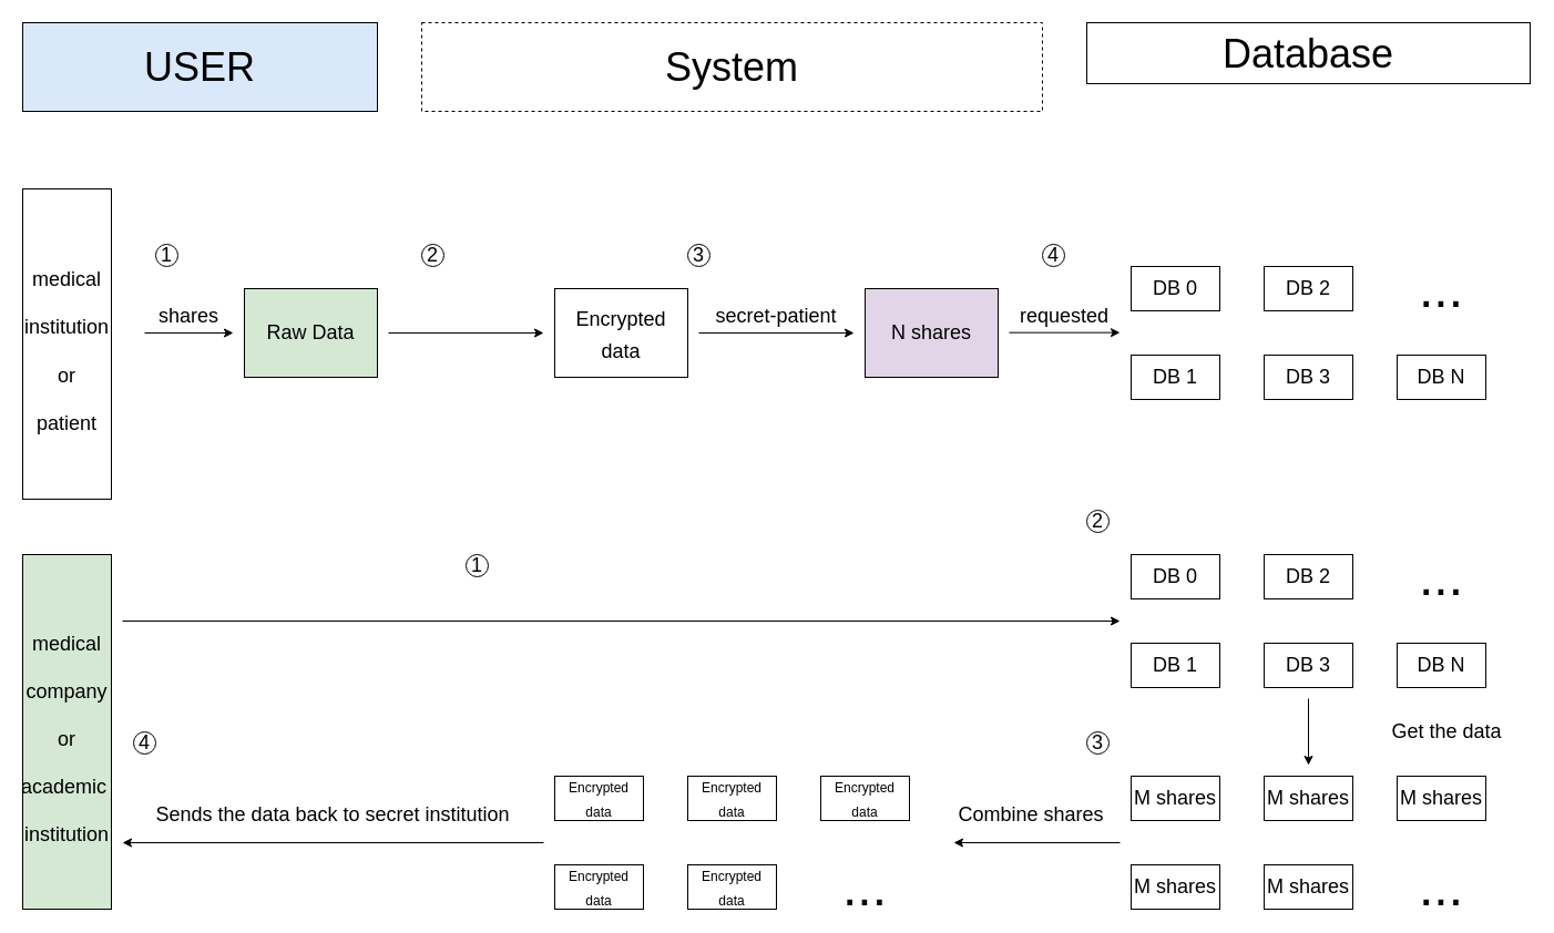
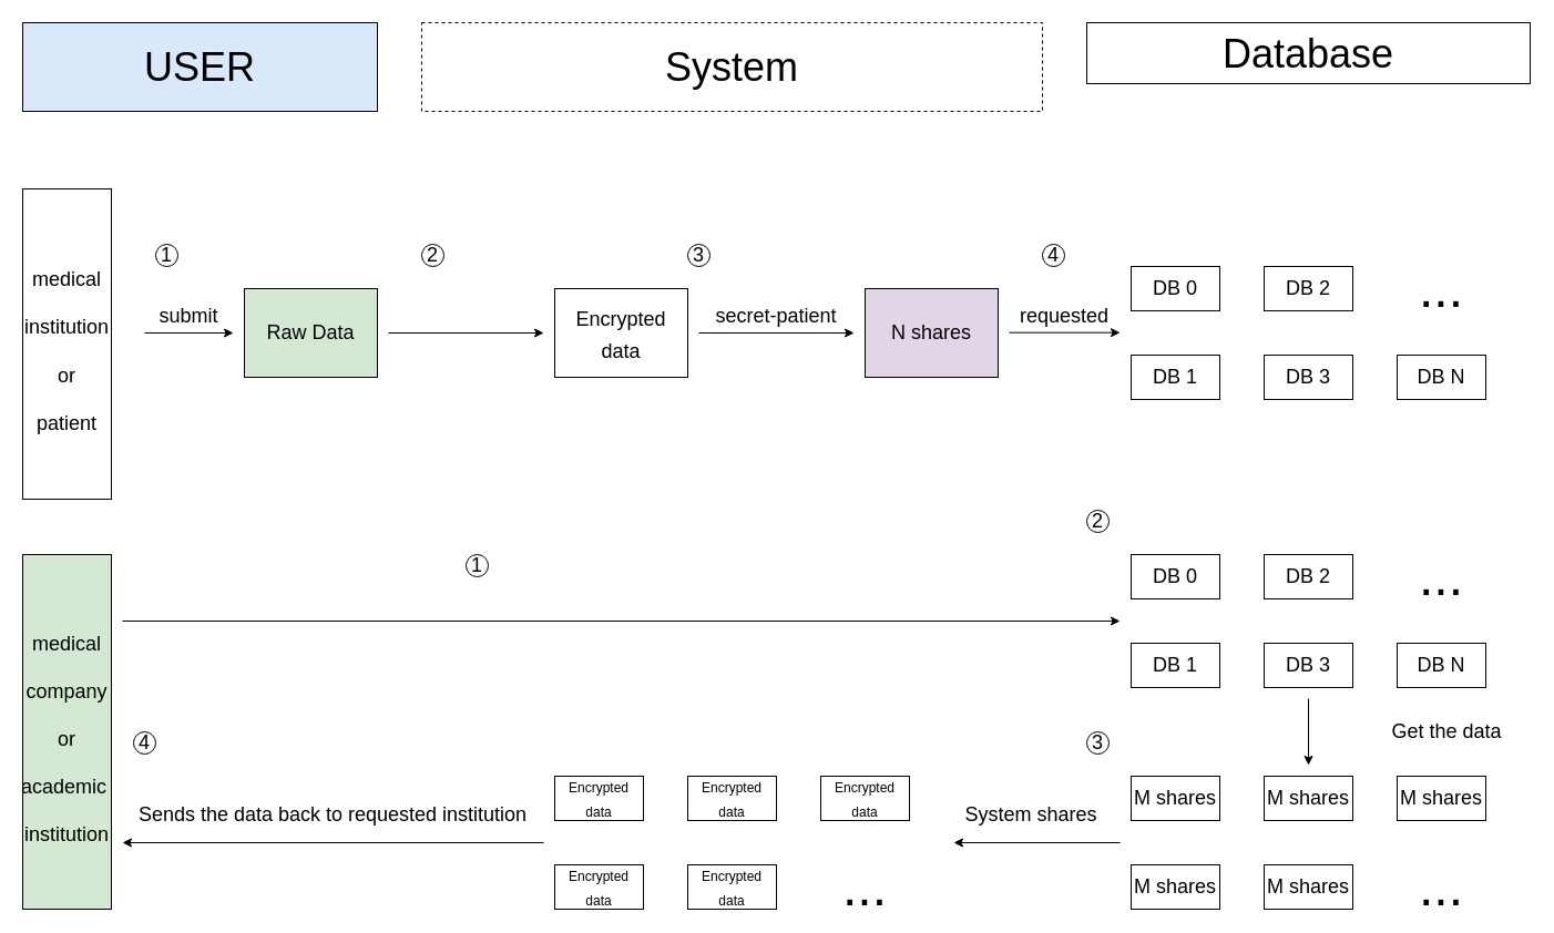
  <mxCell id="0" />
  <mxCell id="1" parent="0" />
  <mxCell id="2" value="&lt;font style=&quot;font-size: 36px;&quot;&gt;USER&lt;/font&gt;" style="rounded=0;whiteSpace=wrap;html=1;fillColor=#dae8fc;" vertex="1" parent="1"><mxGeometry x="20" y="20" width="320" height="80" as="geometry" /></mxCell>
  <mxCell id="3" value="&lt;span style=&quot;font-size: 36px;&quot;&gt;System&lt;/span&gt;" style="rounded=0;whiteSpace=wrap;html=1;dashed=1;" vertex="1" parent="1"><mxGeometry x="380" y="20" width="560" height="80" as="geometry" /></mxCell>
  <mxCell id="4" value="&lt;span style=&quot;font-size: 36px;&quot;&gt;Database&lt;/span&gt;" style="rounded=0;whiteSpace=wrap;html=1;" vertex="1" parent="1"><mxGeometry x="980" y="20" width="400" height="55" as="geometry" /></mxCell>
  <mxCell id="5" value="&lt;font style=&quot;font-size: 18px;&quot;&gt;medical institution&lt;br&gt;or&lt;br&gt;patient&lt;/font&gt;" style="rounded=0;whiteSpace=wrap;html=1;fontSize=36;" vertex="1" parent="1"><mxGeometry x="20" y="170" width="80" height="280" as="geometry" /></mxCell>
  <mxCell id="6" value="&lt;font style=&quot;font-size: 18px;&quot;&gt;Raw Data&lt;/font&gt;" style="rounded=0;whiteSpace=wrap;html=1;fontSize=18;fillColor=#d5e8d4;" vertex="1" parent="1"><mxGeometry x="220" y="260" width="120" height="80" as="geometry" /></mxCell>
  <mxCell id="7" value="&lt;font style=&quot;font-size: 18px;&quot;&gt;Encrypted data&lt;/font&gt;" style="rounded=0;whiteSpace=wrap;html=1;fontSize=24;" vertex="1" parent="1"><mxGeometry x="500" y="260" width="120" height="80" as="geometry" /></mxCell>
  <mxCell id="8" value="" style="endArrow=classic;html=1;rounded=0;fontSize=18;" edge="1" parent="1"><mxGeometry width="50" height="50" relative="1" as="geometry"><mxPoint x="130" y="300" as="sourcePoint" /><mxPoint x="210" y="300" as="targetPoint" /></mxGeometry></mxCell>
  <mxCell id="9" value="N shares" style="rounded=0;whiteSpace=wrap;html=1;fontSize=18;fillColor=#e1d5e7;" vertex="1" parent="1"><mxGeometry x="780" y="260" width="120" height="80" as="geometry" /></mxCell>
  <mxCell id="10" value="" style="endArrow=classic;html=1;rounded=0;fontSize=18;" edge="1" parent="1"><mxGeometry width="50" height="50" relative="1" as="geometry"><mxPoint x="350" y="300" as="sourcePoint" /><mxPoint x="490" y="300" as="targetPoint" /></mxGeometry></mxCell>
  <mxCell id="11" value="" style="endArrow=classic;html=1;rounded=0;fontSize=18;" edge="1" parent="1"><mxGeometry width="50" height="50" relative="1" as="geometry"><mxPoint x="630" y="300" as="sourcePoint" /><mxPoint x="770" y="300" as="targetPoint" /></mxGeometry></mxCell>
  <mxCell id="12" value="secret-patient" style="text;html=1;strokeColor=none;fillColor=none;align=center;verticalAlign=middle;whiteSpace=wrap;rounded=0;fontSize=18;" vertex="1" parent="1"><mxGeometry x="630" y="270" width="140" height="30" as="geometry" /></mxCell>
  <mxCell id="13" value="DB 0" style="rounded=0;whiteSpace=wrap;html=1;fontSize=18;" vertex="1" parent="1"><mxGeometry x="1020" y="240" width="80" height="40" as="geometry" /></mxCell>
  <mxCell id="14" value="DB 1" style="rounded=0;whiteSpace=wrap;html=1;fontSize=18;" vertex="1" parent="1"><mxGeometry x="1020" y="320" width="80" height="40" as="geometry" /></mxCell>
  <mxCell id="15" value="DB 2" style="rounded=0;whiteSpace=wrap;html=1;fontSize=18;" vertex="1" parent="1"><mxGeometry x="1140" y="240" width="80" height="40" as="geometry" /></mxCell>
  <mxCell id="16" value="&lt;font style=&quot;font-size: 48px;&quot;&gt;...&lt;/font&gt;" style="text;html=1;strokeColor=none;fillColor=none;align=center;verticalAlign=middle;whiteSpace=wrap;rounded=0;fontSize=18;" vertex="1" parent="1"><mxGeometry x="1260" y="245" width="80" height="30" as="geometry" /></mxCell>
  <mxCell id="17" value="" style="endArrow=classic;html=1;rounded=0;fontSize=18;" edge="1" parent="1"><mxGeometry width="50" height="50" relative="1" as="geometry"><mxPoint x="910" y="299.66" as="sourcePoint" /><mxPoint x="1010" y="299.66" as="targetPoint" /></mxGeometry></mxCell>
  <mxCell id="18" value="DB 3" style="rounded=0;whiteSpace=wrap;html=1;fontSize=18;" vertex="1" parent="1"><mxGeometry x="1140" y="320" width="80" height="40" as="geometry" /></mxCell>
  <mxCell id="19" value="DB N" style="rounded=0;whiteSpace=wrap;html=1;fontSize=18;" vertex="1" parent="1"><mxGeometry x="1260" y="320" width="80" height="40" as="geometry" /></mxCell>
- <mxCell id="20" value="shares" style="text;html=1;strokeColor=none;fillColor=none;align=center;verticalAlign=middle;whiteSpace=wrap;rounded=0;fontSize=18;" vertex="1" parent="1"><mxGeometry x="140" y="270" width="60" height="30" as="geometry" /></mxCell>
+ <mxCell id="20" value="submit" style="text;html=1;strokeColor=none;fillColor=none;align=center;verticalAlign=middle;whiteSpace=wrap;rounded=0;fontSize=18;" vertex="1" parent="1"><mxGeometry x="140" y="270" width="60" height="30" as="geometry" /></mxCell>
  <mxCell id="21" value="1" style="ellipse;whiteSpace=wrap;html=1;aspect=fixed;fontSize=18;" vertex="1" parent="1"><mxGeometry x="140" y="220" width="20" height="20" as="geometry" /></mxCell>
  <mxCell id="22" value="2" style="ellipse;whiteSpace=wrap;html=1;aspect=fixed;fontSize=18;" vertex="1" parent="1"><mxGeometry x="380" y="220" width="20" height="20" as="geometry" /></mxCell>
  <mxCell id="23" value="3" style="ellipse;whiteSpace=wrap;html=1;aspect=fixed;fontSize=18;" vertex="1" parent="1"><mxGeometry x="620" y="220" width="20" height="20" as="geometry" /></mxCell>
  <mxCell id="24" value="4" style="ellipse;whiteSpace=wrap;html=1;aspect=fixed;fontSize=18;" vertex="1" parent="1"><mxGeometry x="940" y="220" width="20" height="20" as="geometry" /></mxCell>
  <mxCell id="25" value="requested" style="text;html=1;strokeColor=none;fillColor=none;align=center;verticalAlign=middle;whiteSpace=wrap;rounded=0;fontSize=18;" vertex="1" parent="1"><mxGeometry x="910" y="270" width="100" height="30" as="geometry" /></mxCell>
  <mxCell id="26" value="DB 0" style="rounded=0;whiteSpace=wrap;html=1;fontSize=18;" vertex="1" parent="1"><mxGeometry x="1020" y="500" width="80" height="40" as="geometry" /></mxCell>
  <mxCell id="27" value="DB 1" style="rounded=0;whiteSpace=wrap;html=1;fontSize=18;" vertex="1" parent="1"><mxGeometry x="1020" y="580" width="80" height="40" as="geometry" /></mxCell>
  <mxCell id="28" value="DB 2" style="rounded=0;whiteSpace=wrap;html=1;fontSize=18;" vertex="1" parent="1"><mxGeometry x="1140" y="500" width="80" height="40" as="geometry" /></mxCell>
  <mxCell id="29" value="&lt;font style=&quot;font-size: 48px;&quot;&gt;...&lt;/font&gt;" style="text;html=1;strokeColor=none;fillColor=none;align=center;verticalAlign=middle;whiteSpace=wrap;rounded=0;fontSize=18;" vertex="1" parent="1"><mxGeometry x="1260" y="505" width="80" height="30" as="geometry" /></mxCell>
  <mxCell id="30" value="DB 3" style="rounded=0;whiteSpace=wrap;html=1;fontSize=18;" vertex="1" parent="1"><mxGeometry x="1140" y="580" width="80" height="40" as="geometry" /></mxCell>
  <mxCell id="31" value="DB N" style="rounded=0;whiteSpace=wrap;html=1;fontSize=18;" vertex="1" parent="1"><mxGeometry x="1260" y="580" width="80" height="40" as="geometry" /></mxCell>
  <mxCell id="32" value="&lt;span style=&quot;font-size: 18px;&quot;&gt;medical company&lt;br&gt;or academic&amp;nbsp;&lt;br&gt;institution&lt;br&gt;&lt;/span&gt;" style="rounded=0;whiteSpace=wrap;html=1;fontSize=36;fillColor=#d5e8d4;" vertex="1" parent="1"><mxGeometry x="20" y="500" width="80" height="320" as="geometry" /></mxCell>
  <mxCell id="33" value="" style="endArrow=classic;html=1;rounded=0;fontSize=48;" edge="1" parent="1"><mxGeometry width="50" height="50" relative="1" as="geometry"><mxPoint x="110" y="560" as="sourcePoint" /><mxPoint x="1010" y="560" as="targetPoint" /></mxGeometry></mxCell>
  <mxCell id="34" value="" style="endArrow=classic;html=1;rounded=0;fontSize=18;" edge="1" parent="1"><mxGeometry width="50" height="50" relative="1" as="geometry"><mxPoint x="1180" y="630" as="sourcePoint" /><mxPoint x="1180" y="690" as="targetPoint" /></mxGeometry></mxCell>
  <mxCell id="35" value="M shares" style="rounded=0;whiteSpace=wrap;html=1;fontSize=18;" vertex="1" parent="1"><mxGeometry x="1020" y="700" width="80" height="40" as="geometry" /></mxCell>
  <mxCell id="36" value="M shares" style="rounded=0;whiteSpace=wrap;html=1;fontSize=18;" vertex="1" parent="1"><mxGeometry x="1140" y="700" width="80" height="40" as="geometry" /></mxCell>
  <mxCell id="37" value="M shares" style="rounded=0;whiteSpace=wrap;html=1;fontSize=18;" vertex="1" parent="1"><mxGeometry x="1260" y="700" width="80" height="40" as="geometry" /></mxCell>
  <mxCell id="38" value="M shares" style="rounded=0;whiteSpace=wrap;html=1;fontSize=18;" vertex="1" parent="1"><mxGeometry x="1020" y="780" width="80" height="40" as="geometry" /></mxCell>
  <mxCell id="39" value="M shares" style="rounded=0;whiteSpace=wrap;html=1;fontSize=18;" vertex="1" parent="1"><mxGeometry x="1140" y="780" width="80" height="40" as="geometry" /></mxCell>
  <mxCell id="40" value="&lt;font style=&quot;font-size: 48px;&quot;&gt;...&lt;/font&gt;" style="text;html=1;strokeColor=none;fillColor=none;align=center;verticalAlign=middle;whiteSpace=wrap;rounded=0;fontSize=18;" vertex="1" parent="1"><mxGeometry x="1260" y="780" width="80" height="40" as="geometry" /></mxCell>
  <mxCell id="41" value="Get the data" style="text;html=1;strokeColor=none;fillColor=none;align=center;verticalAlign=middle;whiteSpace=wrap;rounded=0;fontSize=18;" vertex="1" parent="1"><mxGeometry x="1250" y="645" width="110" height="30" as="geometry" /></mxCell>
  <mxCell id="42" value="" style="endArrow=classic;html=1;rounded=0;fontSize=18;" edge="1" parent="1"><mxGeometry width="50" height="50" relative="1" as="geometry"><mxPoint x="1010" y="760" as="sourcePoint" /><mxPoint x="860" y="760" as="targetPoint" /></mxGeometry></mxCell>
- <mxCell id="43" value="Combine shares" style="text;html=1;strokeColor=none;fillColor=none;align=center;verticalAlign=middle;whiteSpace=wrap;rounded=0;fontSize=18;" vertex="1" parent="1"><mxGeometry x="860" y="720" width="140" height="30" as="geometry" /></mxCell>
+ <mxCell id="43" value="System shares" style="text;html=1;strokeColor=none;fillColor=none;align=center;verticalAlign=middle;whiteSpace=wrap;rounded=0;fontSize=18;" vertex="1" parent="1"><mxGeometry x="860" y="720" width="140" height="30" as="geometry" /></mxCell>
  <mxCell id="44" value="&lt;font style=&quot;font-size: 12px;&quot;&gt;Encrypted data&lt;/font&gt;" style="rounded=0;whiteSpace=wrap;html=1;fontSize=18;" vertex="1" parent="1"><mxGeometry x="500" y="700" width="80" height="40" as="geometry" /></mxCell>
  <mxCell id="45" value="&lt;font style=&quot;font-size: 12px;&quot;&gt;Encrypted data&lt;/font&gt;" style="rounded=0;whiteSpace=wrap;html=1;fontSize=18;" vertex="1" parent="1"><mxGeometry x="620" y="700" width="80" height="40" as="geometry" /></mxCell>
  <mxCell id="46" value="&lt;font style=&quot;font-size: 12px;&quot;&gt;Encrypted data&lt;/font&gt;" style="rounded=0;whiteSpace=wrap;html=1;fontSize=18;" vertex="1" parent="1"><mxGeometry x="740" y="700" width="80" height="40" as="geometry" /></mxCell>
  <mxCell id="47" value="&lt;font style=&quot;font-size: 12px;&quot;&gt;Encrypted data&lt;/font&gt;" style="rounded=0;whiteSpace=wrap;html=1;fontSize=18;" vertex="1" parent="1"><mxGeometry x="500" y="780" width="80" height="40" as="geometry" /></mxCell>
  <mxCell id="48" value="&lt;font style=&quot;font-size: 12px;&quot;&gt;Encrypted data&lt;/font&gt;" style="rounded=0;whiteSpace=wrap;html=1;fontSize=18;" vertex="1" parent="1"><mxGeometry x="620" y="780" width="80" height="40" as="geometry" /></mxCell>
  <mxCell id="49" value="&lt;font style=&quot;font-size: 48px;&quot;&gt;...&lt;/font&gt;" style="text;html=1;strokeColor=none;fillColor=none;align=center;verticalAlign=middle;whiteSpace=wrap;rounded=0;fontSize=18;" vertex="1" parent="1"><mxGeometry x="740" y="780" width="80" height="40" as="geometry" /></mxCell>
  <mxCell id="50" value="" style="endArrow=classic;html=1;rounded=0;fontSize=12;" edge="1" parent="1"><mxGeometry width="50" height="50" relative="1" as="geometry"><mxPoint x="490" y="760" as="sourcePoint" /><mxPoint x="110" y="760" as="targetPoint" /></mxGeometry></mxCell>
- <mxCell id="51" value="&lt;font style=&quot;font-size: 18px;&quot;&gt;Sends the data back to secret institution&lt;/font&gt;" style="text;html=1;strokeColor=none;fillColor=none;align=center;verticalAlign=middle;whiteSpace=wrap;rounded=0;fontSize=12;" vertex="1" parent="1"><mxGeometry x="110" y="715" width="380" height="40" as="geometry" /></mxCell>
+ <mxCell id="51" value="&lt;font style=&quot;font-size: 18px;&quot;&gt;Sends the data back to requested institution&lt;/font&gt;" style="text;html=1;strokeColor=none;fillColor=none;align=center;verticalAlign=middle;whiteSpace=wrap;rounded=0;fontSize=12;" vertex="1" parent="1"><mxGeometry x="110" y="715" width="380" height="40" as="geometry" /></mxCell>
  <mxCell id="52" value="1" style="ellipse;whiteSpace=wrap;html=1;aspect=fixed;fontSize=18;" vertex="1" parent="1"><mxGeometry x="420" y="500" width="20" height="20" as="geometry" /></mxCell>
  <mxCell id="53" value="2" style="ellipse;whiteSpace=wrap;html=1;aspect=fixed;fontSize=18;" vertex="1" parent="1"><mxGeometry x="980" y="460" width="20" height="20" as="geometry" /></mxCell>
  <mxCell id="54" value="3" style="ellipse;whiteSpace=wrap;html=1;aspect=fixed;fontSize=18;" vertex="1" parent="1"><mxGeometry x="980" y="660" width="20" height="20" as="geometry" /></mxCell>
  <mxCell id="55" value="4" style="ellipse;whiteSpace=wrap;html=1;aspect=fixed;fontSize=18;" vertex="1" parent="1"><mxGeometry x="120" y="660" width="20" height="20" as="geometry" /></mxCell>
